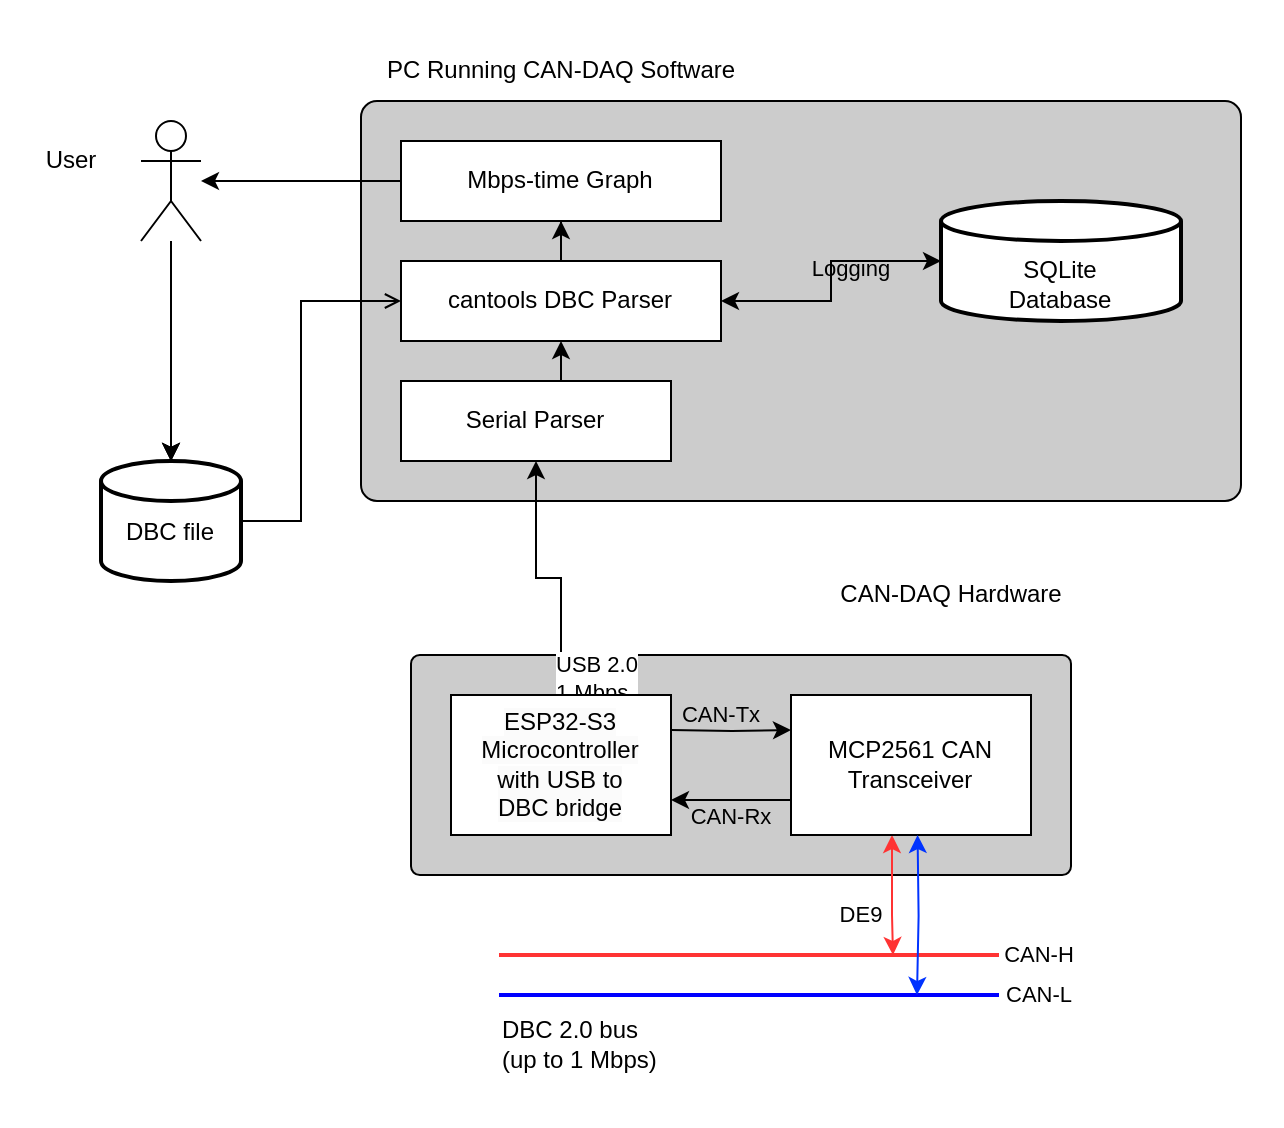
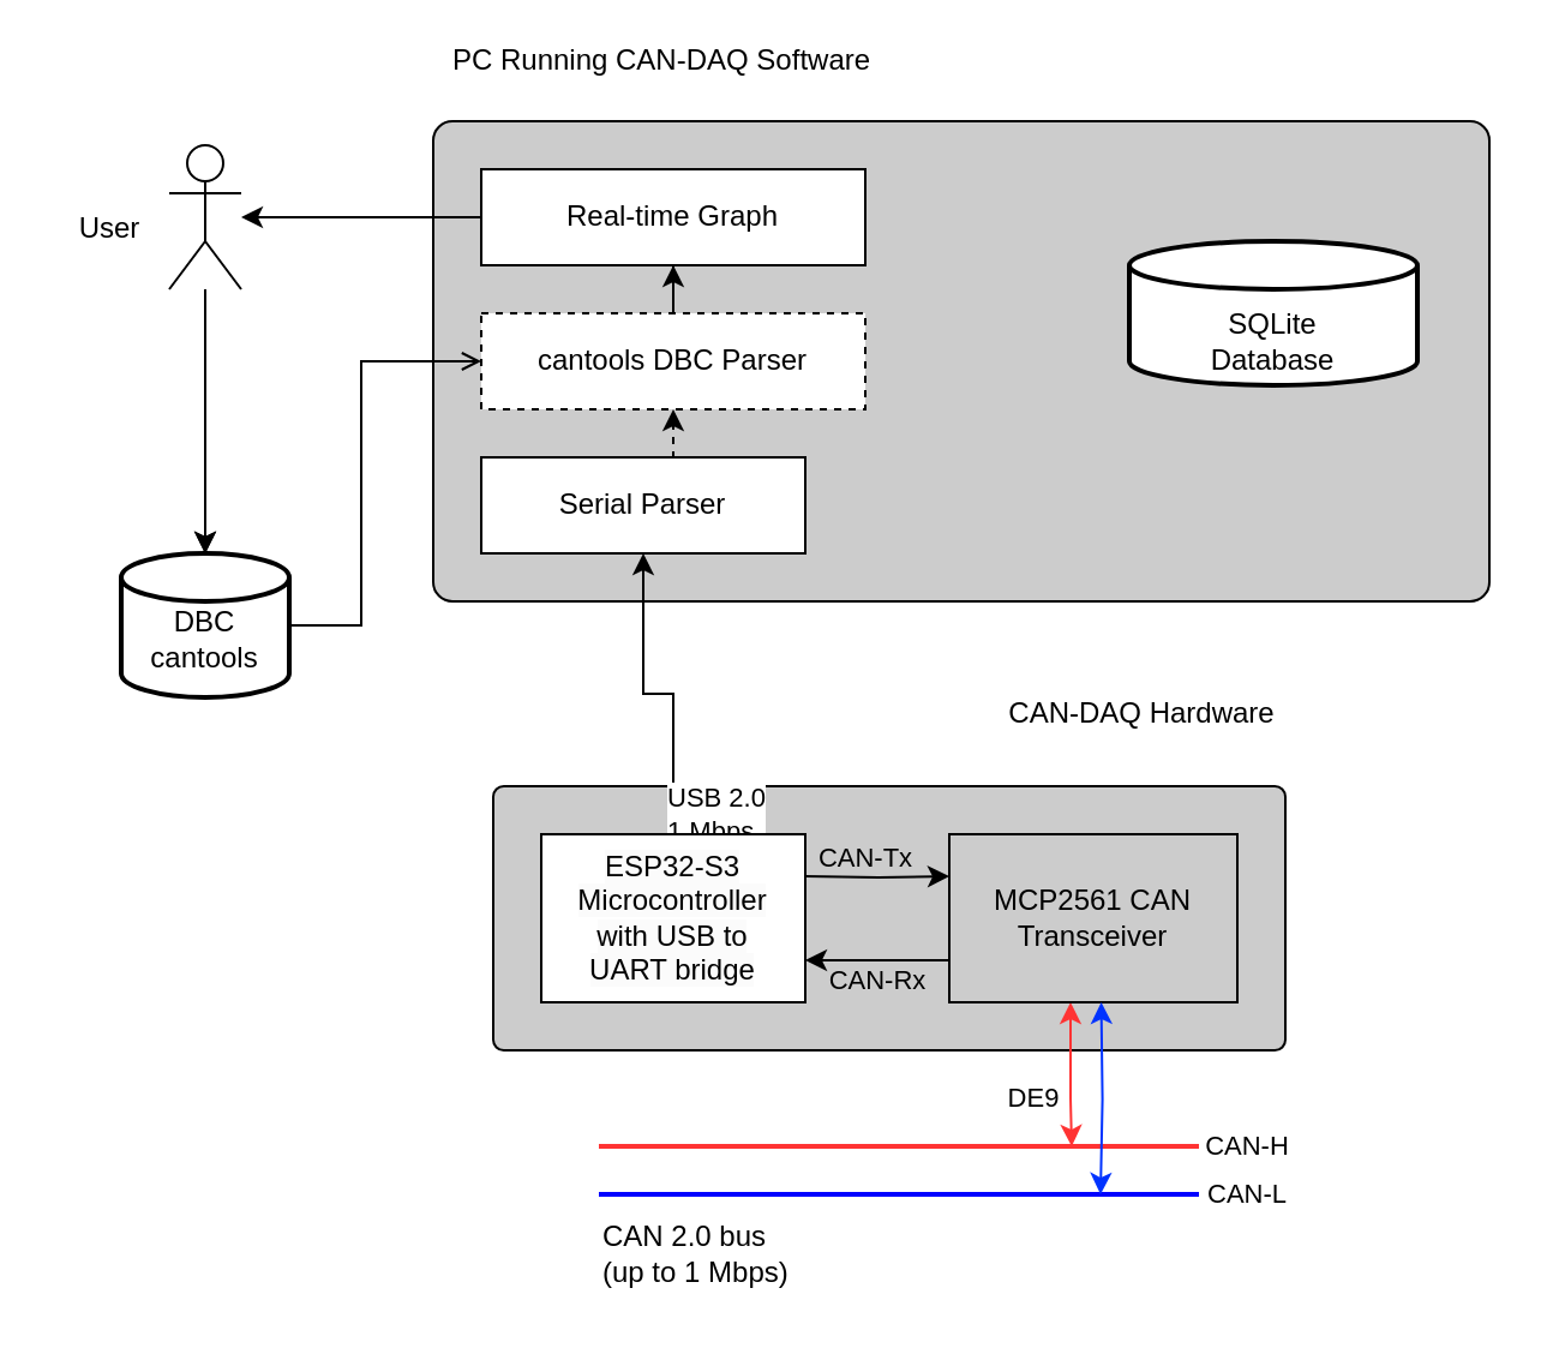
  <mxCell id="0" />
  <mxCell id="1" parent="0" />
  <mxCell id="2" value="" style="rounded=1;whiteSpace=wrap;html=1;arcSize=4;fillColor=#CCCCCC;" parent="1" vertex="1"><mxGeometry x="180" y="50" width="440" height="200" as="geometry" /></mxCell>
  <mxCell id="3" value="" style="rounded=1;whiteSpace=wrap;html=1;arcSize=4;fillColor=#CCCCCC;" parent="1" vertex="1"><mxGeometry x="205" y="327" width="330" height="110" as="geometry" /></mxCell>
  <mxCell id="4" style="edgeStyle=orthogonalEdgeStyle;rounded=0;orthogonalLoop=1;jettySize=auto;html=1;exitX=0.25;exitY=1;exitDx=0;exitDy=0;startArrow=classic;startFill=1;strokeColor=#FF3333;" parent="1" edge="1"><mxGeometry relative="1" as="geometry"><mxPoint x="446" y="477" as="targetPoint" /><mxPoint x="445.5" y="417" as="sourcePoint" /><Array as="points"><mxPoint x="446" y="457" /><mxPoint x="446" y="457" /></Array></mxGeometry></mxCell>
  <mxCell id="5" value="CAN-Tx" style="edgeStyle=orthogonalEdgeStyle;rounded=0;orthogonalLoop=1;jettySize=auto;html=1;exitX=1;exitY=0.25;exitDx=0;exitDy=0;entryX=0;entryY=0.25;entryDx=0;entryDy=0;labelBackgroundColor=none;" parent="1" target="8" edge="1"><mxGeometry x="-0.179" y="8" relative="1" as="geometry"><mxPoint as="offset" /><mxPoint x="335" y="364.5" as="sourcePoint" /></mxGeometry></mxCell>
  <mxCell id="6" value="USB 2.0&lt;br&gt;1 Mbps" style="edgeStyle=orthogonalEdgeStyle;rounded=0;orthogonalLoop=1;jettySize=auto;html=1;exitX=0.5;exitY=0;exitDx=0;exitDy=0;align=left;" parent="1" source="28" target="15" edge="1"><mxGeometry x="-0.026" y="50" relative="1" as="geometry"><mxPoint as="offset" /></mxGeometry></mxCell>
  <mxCell id="7" value="CAN-Rx" style="edgeStyle=orthogonalEdgeStyle;rounded=0;orthogonalLoop=1;jettySize=auto;html=1;exitX=0;exitY=0.75;exitDx=0;exitDy=0;entryX=1;entryY=0.75;entryDx=0;entryDy=0;labelBackgroundColor=none;" parent="1" source="8" edge="1"><mxGeometry y="8" relative="1" as="geometry"><mxPoint as="offset" /><mxPoint x="335" y="399.5" as="targetPoint" /></mxGeometry></mxCell>
- <mxCell id="8" value="MCP2561 CAN&lt;br&gt;Transceiver" style="rounded=0;whiteSpace=wrap;html=1;" parent="1" vertex="1"><mxGeometry x="395" y="347" width="120" height="70" as="geometry" /></mxCell>
+ <mxCell id="8" value="MCP2561 CAN&lt;br&gt;Transceiver" style="rounded=0;whiteSpace=wrap;html=1;fillColor=#cccccc;" parent="1" vertex="1"><mxGeometry x="395" y="347" width="120" height="70" as="geometry" /></mxCell>
  <mxCell id="9" value="CAN-H" style="endArrow=none;html=1;rounded=0;strokeWidth=2;strokeColor=#FF3333;" parent="1" edge="1"><mxGeometry x="1" y="20" width="50" height="50" relative="1" as="geometry"><mxPoint x="249" y="477" as="sourcePoint" /><mxPoint x="499" y="477" as="targetPoint" /><mxPoint x="20" y="20" as="offset" /></mxGeometry></mxCell>
  <mxCell id="10" value="CAN-L" style="endArrow=none;html=1;rounded=0;strokeWidth=2;strokeColor=#0000FF;" parent="1" edge="1"><mxGeometry x="1" y="20" width="50" height="50" relative="1" as="geometry"><mxPoint x="249" y="497" as="sourcePoint" /><mxPoint x="499" y="497" as="targetPoint" /><mxPoint x="20" y="20" as="offset" /></mxGeometry></mxCell>
  <mxCell id="11" value="DE9" style="edgeStyle=orthogonalEdgeStyle;rounded=0;orthogonalLoop=1;jettySize=auto;html=1;exitX=0.25;exitY=1;exitDx=0;exitDy=0;startArrow=classic;startFill=1;strokeColor=#0033ff;" parent="1" edge="1"><mxGeometry x="0.026" y="-29" relative="1" as="geometry"><mxPoint x="458" y="497" as="targetPoint" /><mxPoint x="458.29" y="417" as="sourcePoint" /><mxPoint x="1" as="offset" /></mxGeometry></mxCell>
  <mxCell id="12" style="edgeStyle=orthogonalEdgeStyle;rounded=0;orthogonalLoop=1;jettySize=auto;html=1;endArrow=open;" parent="1" source="13" target="17" edge="1"><mxGeometry relative="1" as="geometry"><Array as="points"><mxPoint x="150" y="260" /><mxPoint x="150" y="150" /></Array></mxGeometry></mxCell>
- <mxCell id="13" value="DBC file" style="strokeWidth=2;html=1;shape=mxgraph.flowchart.database;whiteSpace=wrap;spacingTop=11;" parent="1" vertex="1"><mxGeometry x="50" y="230" width="70" height="60" as="geometry" /></mxCell>
- <mxCell id="14" style="edgeStyle=orthogonalEdgeStyle;rounded=0;orthogonalLoop=1;jettySize=auto;html=1;exitX=0.5;exitY=0;exitDx=0;exitDy=0;entryX=0.5;entryY=1;entryDx=0;entryDy=0;" parent="1" source="15" target="17" edge="1"><mxGeometry relative="1" as="geometry" /></mxCell>
+ <mxCell id="13" value="DBC cantools" style="strokeWidth=2;html=1;shape=mxgraph.flowchart.database;whiteSpace=wrap;spacingTop=11;" parent="1" vertex="1"><mxGeometry x="50" y="230" width="70" height="60" as="geometry" /></mxCell>
+ <mxCell id="14" style="edgeStyle=orthogonalEdgeStyle;rounded=0;orthogonalLoop=1;jettySize=auto;html=1;exitX=0.5;exitY=0;exitDx=0;exitDy=0;entryX=0.5;entryY=1;entryDx=0;entryDy=0;dashed=1;" parent="1" source="15" target="17" edge="1"><mxGeometry relative="1" as="geometry" /></mxCell>
  <mxCell id="15" value="Serial Parser" style="rounded=0;whiteSpace=wrap;html=1;" parent="1" vertex="1"><mxGeometry x="200" y="190" width="135" height="40" as="geometry" /></mxCell>
  <mxCell id="16" style="edgeStyle=orthogonalEdgeStyle;rounded=0;orthogonalLoop=1;jettySize=auto;html=1;entryX=0.5;entryY=1;entryDx=0;entryDy=0;" parent="1" source="17" target="19" edge="1"><mxGeometry relative="1" as="geometry" /></mxCell>
- <mxCell id="17" value="cantools DBC Parser" style="rounded=0;whiteSpace=wrap;html=1;" parent="1" vertex="1"><mxGeometry x="200" y="130" width="160" height="40" as="geometry" /></mxCell>
+ <mxCell id="17" value="cantools DBC Parser" style="rounded=0;whiteSpace=wrap;html=1;dashed=1;" parent="1" vertex="1"><mxGeometry x="200" y="130" width="160" height="40" as="geometry" /></mxCell>
  <mxCell id="18" style="edgeStyle=orthogonalEdgeStyle;rounded=0;orthogonalLoop=1;jettySize=auto;html=1;exitX=0;exitY=0.5;exitDx=0;exitDy=0;" parent="1" source="19" target="22" edge="1"><mxGeometry relative="1" as="geometry" /></mxCell>
- <mxCell id="19" value="Mbps-time Graph" style="rounded=0;whiteSpace=wrap;html=1;" parent="1" vertex="1"><mxGeometry x="200" y="70" width="160" height="40" as="geometry" /></mxCell>
+ <mxCell id="19" value="Real-time Graph" style="rounded=0;whiteSpace=wrap;html=1;" parent="1" vertex="1"><mxGeometry x="200" y="70" width="160" height="40" as="geometry" /></mxCell>
  <mxCell id="20" value="" style="edgeStyle=orthogonalEdgeStyle;rounded=0;orthogonalLoop=1;jettySize=auto;html=1;" parent="1" source="22" target="13" edge="1"><mxGeometry relative="1" as="geometry" /></mxCell>
  <mxCell id="21" value="" style="edgeStyle=orthogonalEdgeStyle;rounded=0;orthogonalLoop=1;jettySize=auto;html=1;" parent="1" source="22" target="13" edge="1"><mxGeometry relative="1" as="geometry" /></mxCell>
  <mxCell id="22" value="" style="shape=umlActor;verticalLabelPosition=bottom;verticalAlign=top;html=1;outlineConnect=0;" parent="1" vertex="1"><mxGeometry x="70" y="60" width="30" height="60" as="geometry" /></mxCell>
  <mxCell id="23" value="CAN-DAQ Hardware" style="text;html=1;align=center;verticalAlign=middle;resizable=0;points=[];autosize=1;strokeColor=none;fillColor=none;" parent="1" vertex="1"><mxGeometry x="410" y="282" width="130" height="30" as="geometry" /></mxCell>
- <mxCell id="24" value="PC Running CAN-DAQ Software" style="text;html=1;align=center;verticalAlign=middle;resizable=0;points=[];autosize=1;strokeColor=none;fillColor=none;" parent="1" vertex="1"><mxGeometry x="180" y="20" width="200" height="30" as="geometry" /></mxCell>
- <mxCell id="25" value="DBC 2.0 bus&lt;br&gt;(up to 1 Mbps)" style="text;html=1;align=left;verticalAlign=middle;resizable=0;points=[];autosize=1;strokeColor=none;fillColor=none;" parent="1" vertex="1"><mxGeometry x="249" y="502" width="100" height="40" as="geometry" /></mxCell>
+ <mxCell id="24" value="PC Running CAN-DAQ Software" style="text;html=1;align=center;verticalAlign=middle;resizable=0;points=[];autosize=1;strokeColor=none;fillColor=none;" parent="1" vertex="1"><mxGeometry x="175" y="10" width="200" height="30" as="geometry" /></mxCell>
+ <mxCell id="25" value="CAN 2.0 bus&lt;br&gt;(up to 1 Mbps)" style="text;html=1;align=left;verticalAlign=middle;resizable=0;points=[];autosize=1;strokeColor=none;fillColor=none;" parent="1" vertex="1"><mxGeometry x="249" y="502" width="100" height="40" as="geometry" /></mxCell>
  <mxCell id="26" value="SQLite&lt;div&gt;Database&lt;/div&gt;" style="strokeWidth=2;html=1;shape=mxgraph.flowchart.database;whiteSpace=wrap;spacingTop=23;" parent="1" vertex="1"><mxGeometry x="470" y="100" width="120" height="60" as="geometry" /></mxCell>
- <mxCell id="27" value="Logging" style="edgeStyle=orthogonalEdgeStyle;rounded=0;orthogonalLoop=1;jettySize=auto;html=1;exitX=1;exitY=0.5;exitDx=0;exitDy=0;entryX=0;entryY=0.5;entryDx=0;entryDy=0;entryPerimeter=0;labelBackgroundColor=none;startArrow=classic;startFill=1;" parent="1" source="17" target="26" edge="1"><mxGeometry x="0.091" y="-10" relative="1" as="geometry"><mxPoint as="offset" /></mxGeometry></mxCell>
- <mxCell id="28" value="&lt;span style=&quot;color: rgb(0, 0, 0); font-family: Helvetica; font-size: 12px; font-style: normal; font-variant-ligatures: normal; font-variant-caps: normal; font-weight: 400; letter-spacing: normal; orphans: 2; text-align: center; text-indent: 0px; text-transform: none; widows: 2; word-spacing: 0px; -webkit-text-stroke-width: 0px; white-space: normal; background-color: rgb(251, 251, 251); text-decoration-thickness: initial; text-decoration-style: initial; text-decoration-color: initial; display: inline !important; float: none;&quot;&gt;ESP32-S3&lt;/span&gt;&lt;br style=&quot;forced-color-adjust: none; color: rgb(0, 0, 0); font-family: Helvetica; font-size: 12px; font-style: normal; font-variant-ligatures: normal; font-variant-caps: normal; font-weight: 400; letter-spacing: normal; orphans: 2; text-align: center; text-indent: 0px; text-transform: none; widows: 2; word-spacing: 0px; -webkit-text-stroke-width: 0px; white-space: normal; background-color: rgb(251, 251, 251); text-decoration-thickness: initial; text-decoration-style: initial; text-decoration-color: initial;&quot;&gt;&lt;span style=&quot;color: rgb(0, 0, 0); font-family: Helvetica; font-size: 12px; font-style: normal; font-variant-ligatures: normal; font-variant-caps: normal; font-weight: 400; letter-spacing: normal; orphans: 2; text-align: center; text-indent: 0px; text-transform: none; widows: 2; word-spacing: 0px; -webkit-text-stroke-width: 0px; white-space: normal; background-color: rgb(251, 251, 251); text-decoration-thickness: initial; text-decoration-style: initial; text-decoration-color: initial; display: inline !important; float: none;&quot;&gt;Microcontroller&lt;/span&gt;&lt;div&gt;&lt;span style=&quot;color: rgb(0, 0, 0); font-family: Helvetica; font-size: 12px; font-style: normal; font-variant-ligatures: normal; font-variant-caps: normal; font-weight: 400; letter-spacing: normal; orphans: 2; text-align: center; text-indent: 0px; text-transform: none; widows: 2; word-spacing: 0px; -webkit-text-stroke-width: 0px; white-space: normal; background-color: rgb(251, 251, 251); text-decoration-thickness: initial; text-decoration-style: initial; text-decoration-color: initial; display: inline !important; float: none;&quot;&gt;with USB to&lt;br&gt;DBC bridge&lt;/span&gt;&lt;/div&gt;" style="rounded=0;whiteSpace=wrap;html=1;" parent="1" vertex="1"><mxGeometry x="225" y="347" width="110" height="70" as="geometry" /></mxCell>
+ <mxCell id="28" value="&lt;span style=&quot;color: rgb(0, 0, 0); font-family: Helvetica; font-size: 12px; font-style: normal; font-variant-ligatures: normal; font-variant-caps: normal; font-weight: 400; letter-spacing: normal; orphans: 2; text-align: center; text-indent: 0px; text-transform: none; widows: 2; word-spacing: 0px; -webkit-text-stroke-width: 0px; white-space: normal; background-color: rgb(251, 251, 251); text-decoration-thickness: initial; text-decoration-style: initial; text-decoration-color: initial; display: inline !important; float: none;&quot;&gt;ESP32-S3&lt;/span&gt;&lt;br style=&quot;forced-color-adjust: none; color: rgb(0, 0, 0); font-family: Helvetica; font-size: 12px; font-style: normal; font-variant-ligatures: normal; font-variant-caps: normal; font-weight: 400; letter-spacing: normal; orphans: 2; text-align: center; text-indent: 0px; text-transform: none; widows: 2; word-spacing: 0px; -webkit-text-stroke-width: 0px; white-space: normal; background-color: rgb(251, 251, 251); text-decoration-thickness: initial; text-decoration-style: initial; text-decoration-color: initial;&quot;&gt;&lt;span style=&quot;color: rgb(0, 0, 0); font-family: Helvetica; font-size: 12px; font-style: normal; font-variant-ligatures: normal; font-variant-caps: normal; font-weight: 400; letter-spacing: normal; orphans: 2; text-align: center; text-indent: 0px; text-transform: none; widows: 2; word-spacing: 0px; -webkit-text-stroke-width: 0px; white-space: normal; background-color: rgb(251, 251, 251); text-decoration-thickness: initial; text-decoration-style: initial; text-decoration-color: initial; display: inline !important; float: none;&quot;&gt;Microcontroller&lt;/span&gt;&lt;div&gt;&lt;span style=&quot;color: rgb(0, 0, 0); font-family: Helvetica; font-size: 12px; font-style: normal; font-variant-ligatures: normal; font-variant-caps: normal; font-weight: 400; letter-spacing: normal; orphans: 2; text-align: center; text-indent: 0px; text-transform: none; widows: 2; word-spacing: 0px; -webkit-text-stroke-width: 0px; white-space: normal; background-color: rgb(251, 251, 251); text-decoration-thickness: initial; text-decoration-style: initial; text-decoration-color: initial; display: inline !important; float: none;&quot;&gt;with USB to&lt;br&gt;UART bridge&lt;/span&gt;&lt;/div&gt;" style="rounded=0;whiteSpace=wrap;html=1;" parent="1" vertex="1"><mxGeometry x="225" y="347" width="110" height="70" as="geometry" /></mxCell>
  <mxCell id="29" style="edgeStyle=orthogonalEdgeStyle;rounded=0;orthogonalLoop=1;jettySize=auto;html=1;entryX=0.5;entryY=0;entryDx=0;entryDy=0;entryPerimeter=0;" parent="1" source="22" target="13" edge="1"><mxGeometry relative="1" as="geometry" /></mxCell>
- <mxCell id="30" value="User" style="text;html=1;align=center;verticalAlign=middle;resizable=0;points=[];autosize=1;strokeColor=none;fillColor=none;" parent="1" vertex="1"><mxGeometry x="10" y="65" width="50" height="30" as="geometry" /></mxCell>
+ <mxCell id="30" value="User" style="text;html=1;align=center;verticalAlign=middle;resizable=0;points=[];autosize=1;strokeColor=none;fillColor=none;" parent="1" vertex="1"><mxGeometry x="20" y="80" width="50" height="30" as="geometry" /></mxCell>
